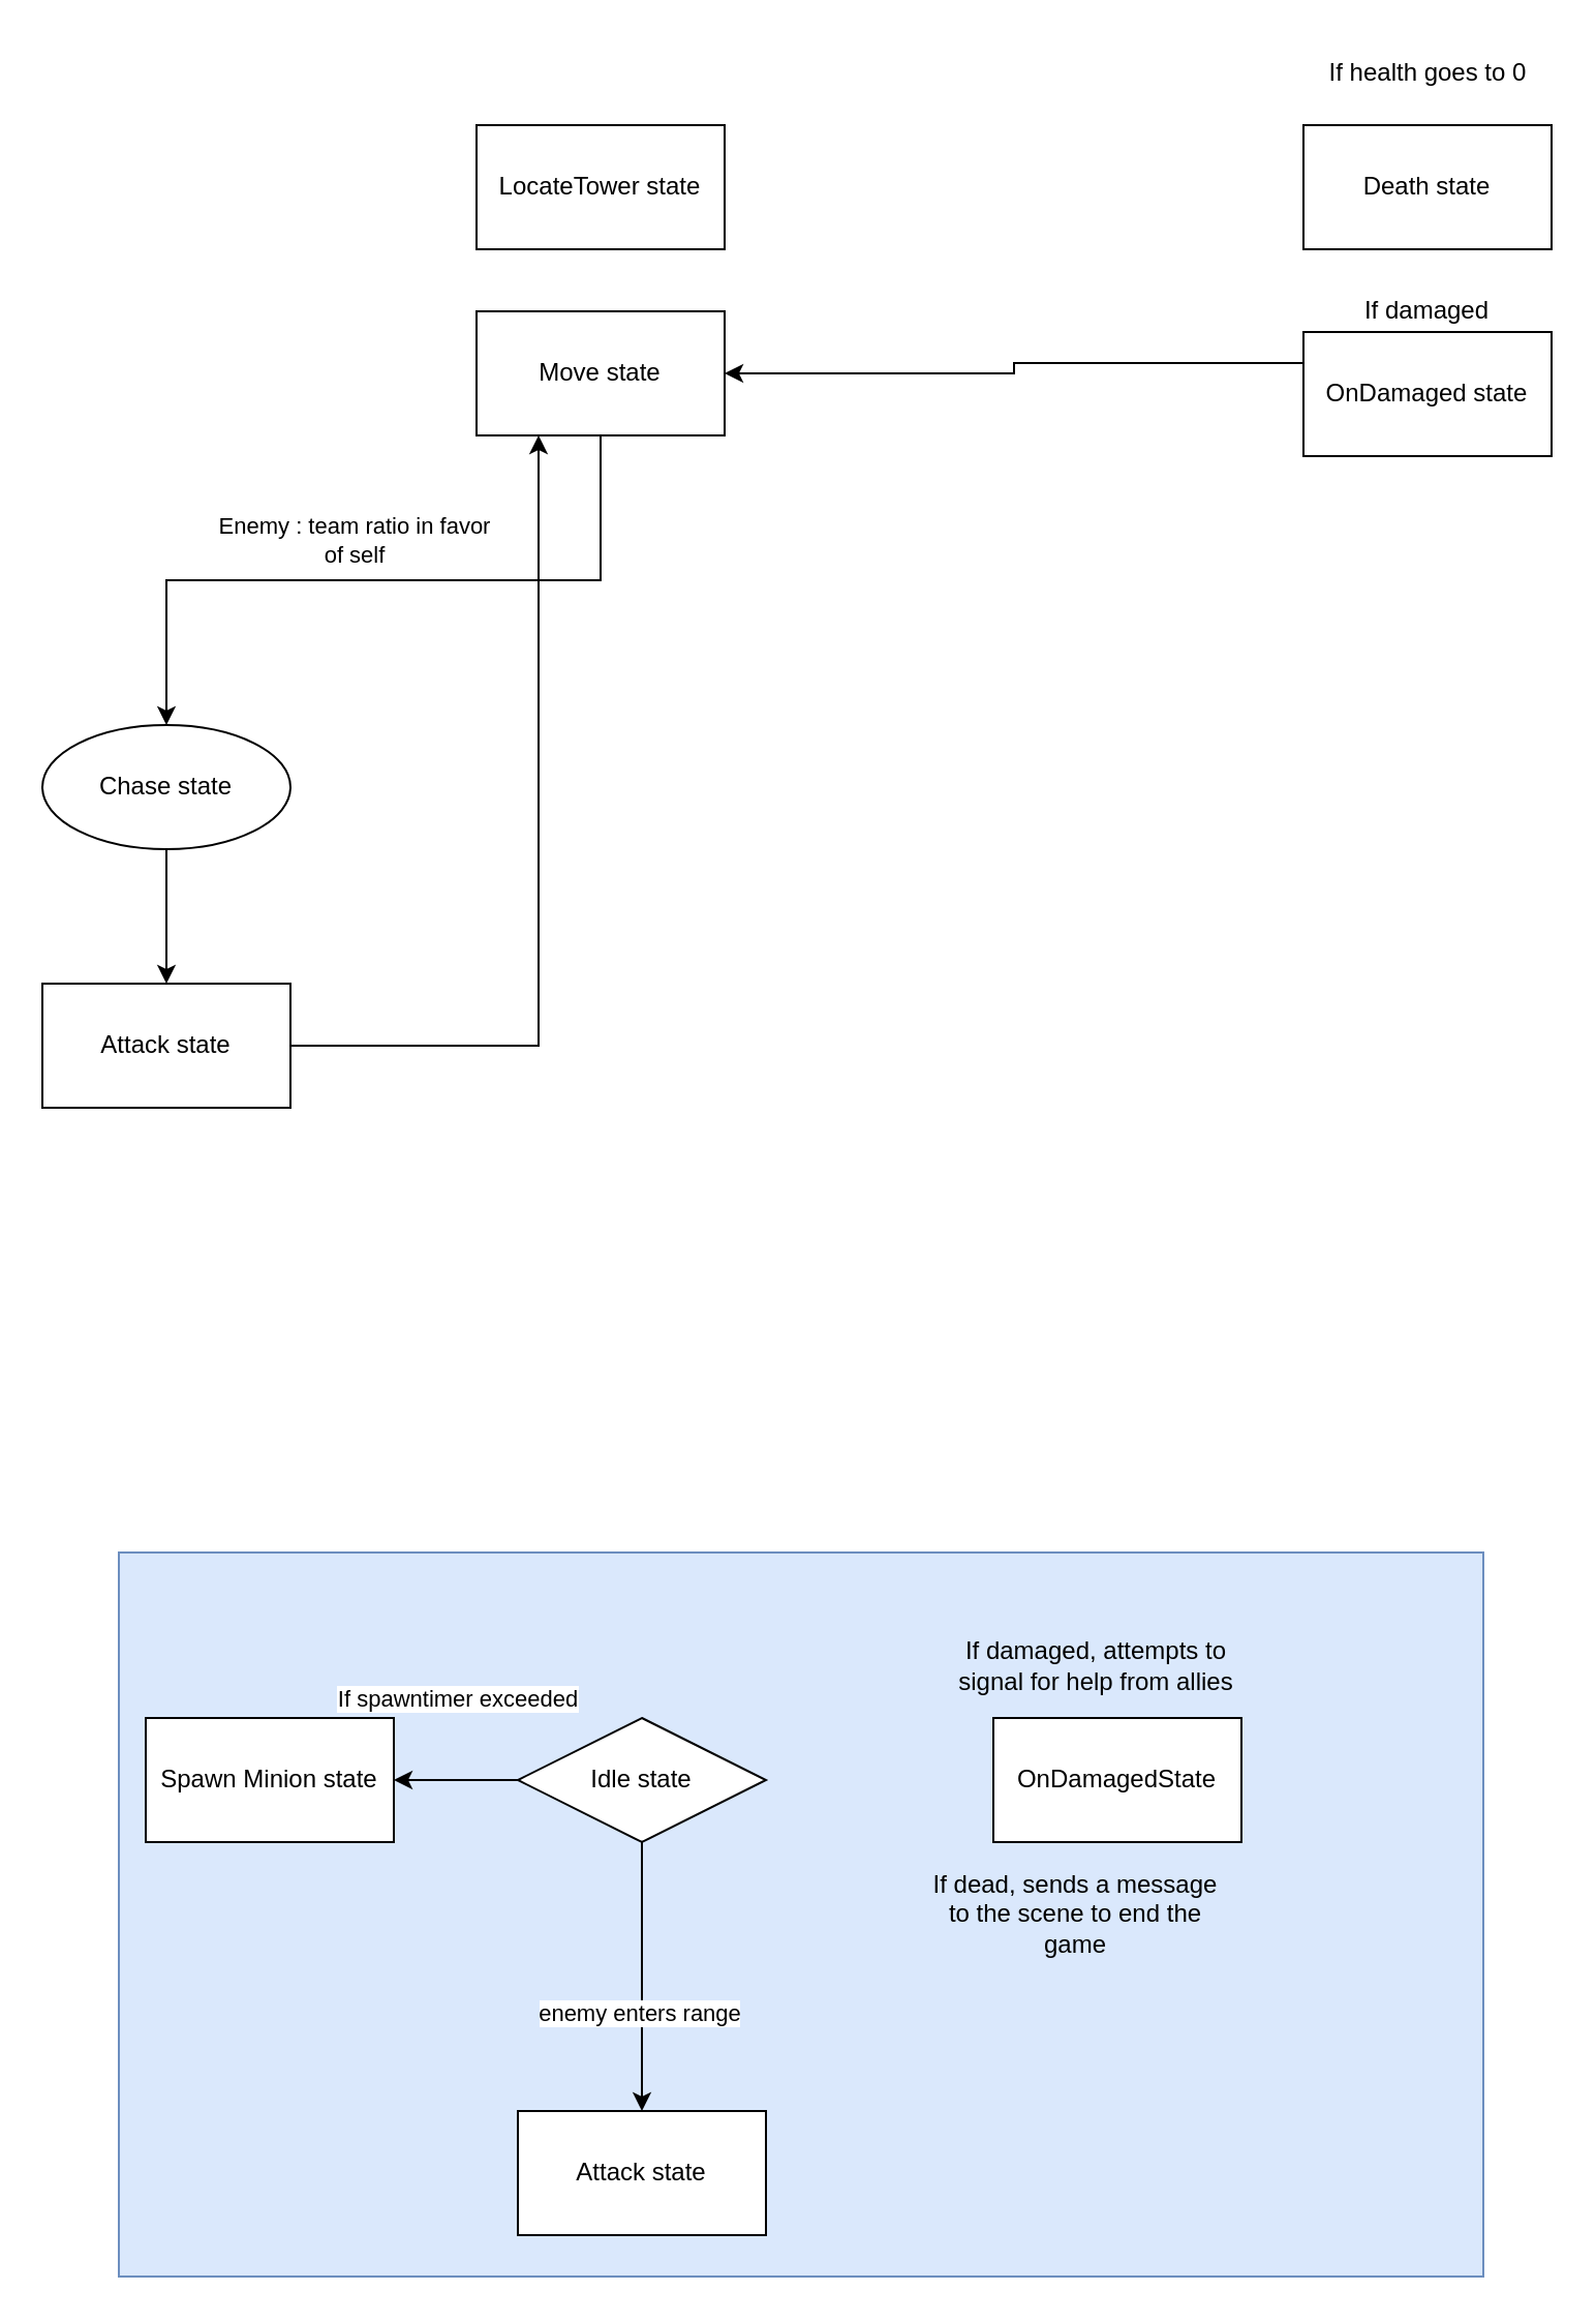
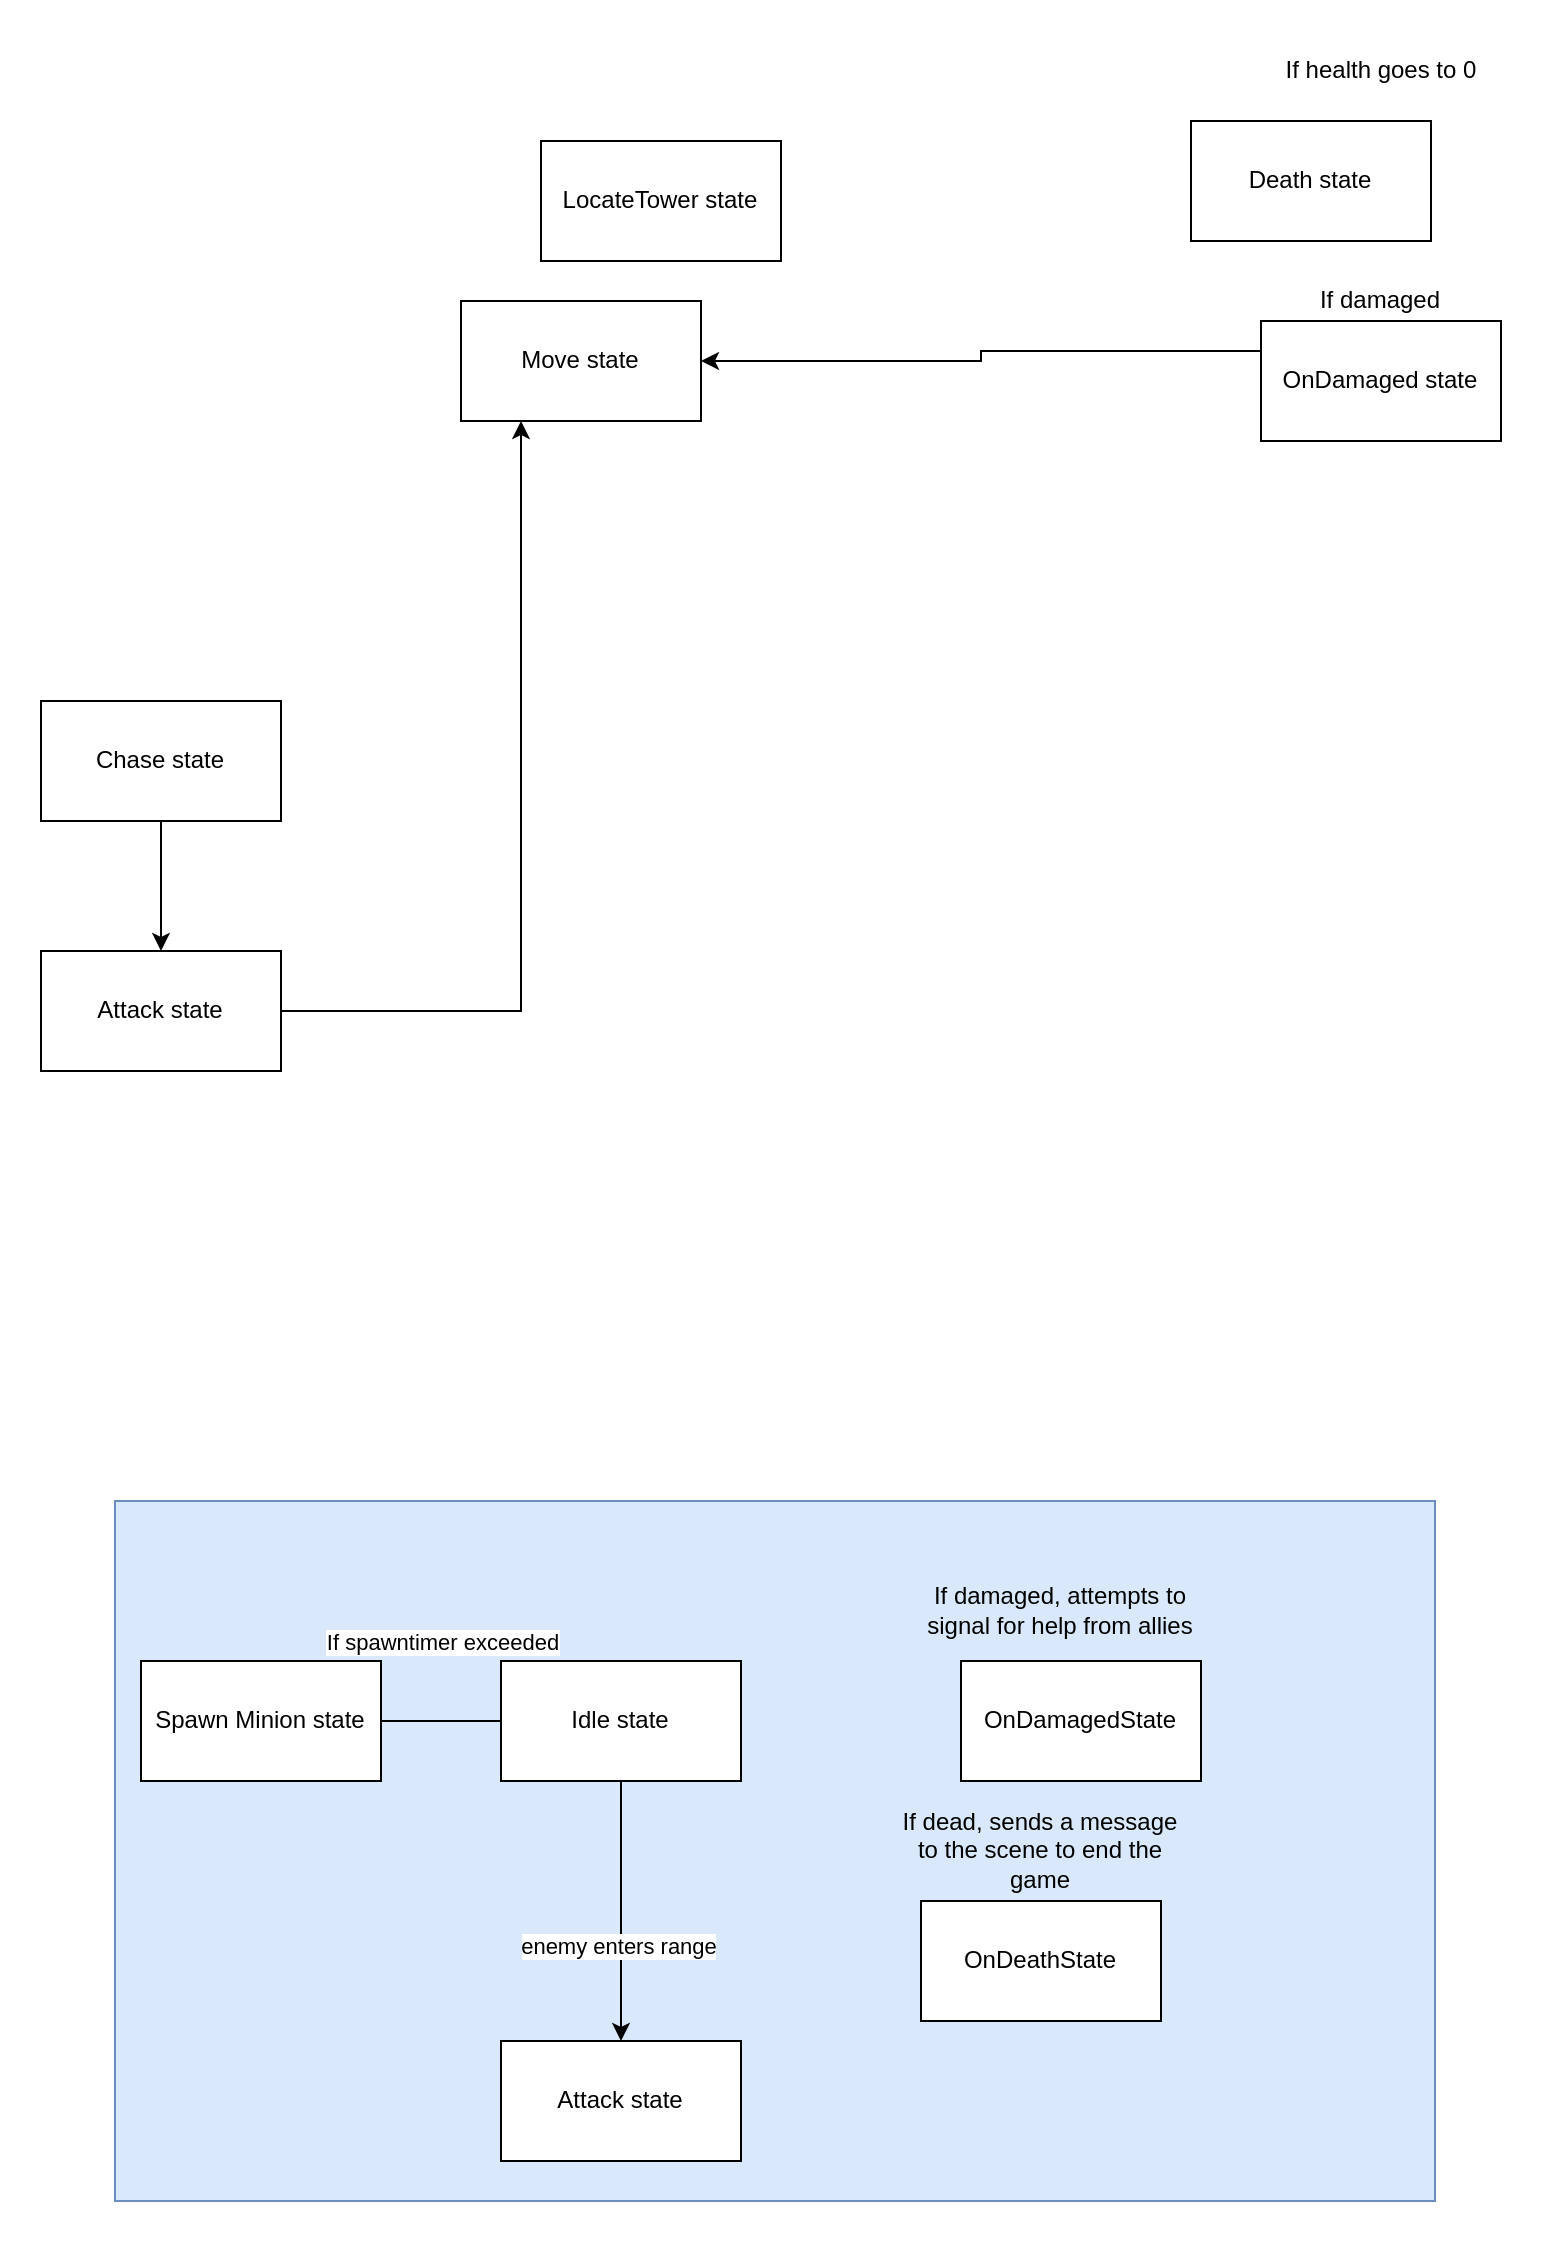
  <mxCell id="0" />
  <mxCell id="1" parent="0" />
  <mxCell id="2" value="" style="rounded=0;whiteSpace=wrap;html=1;fillColor=#dae8fc;strokeColor=#6c8ebf;" vertex="1" parent="1"><mxGeometry x="57" y="750" width="660" height="350" as="geometry" /></mxCell>
- <mxCell id="3" style="edgeStyle=orthogonalEdgeStyle;rounded=0;orthogonalLoop=1;jettySize=auto;html=1;exitX=0.5;exitY=1;exitDx=0;exitDy=0;entryX=0.5;entryY=0;entryDx=0;entryDy=0;" edge="1" parent="1" source="5" target="7"><mxGeometry relative="1" as="geometry" /></mxCell>
- <mxCell id="4" value="Enemy : team ratio in favor&lt;div&gt;of self&lt;/div&gt;" style="edgeLabel;html=1;align=center;verticalAlign=middle;resizable=0;points=[];" vertex="1" connectable="0" parent="3"><mxGeometry x="0.107" y="1" relative="1" as="geometry"><mxPoint x="4" y="-21" as="offset" /></mxGeometry></mxCell>
  <mxCell id="5" value="Move state" style="rounded=0;whiteSpace=wrap;html=1;" vertex="1" parent="1"><mxGeometry x="230" y="150" width="120" height="60" as="geometry" /></mxCell>
  <mxCell id="6" style="edgeStyle=orthogonalEdgeStyle;rounded=0;orthogonalLoop=1;jettySize=auto;html=1;exitX=0.5;exitY=1;exitDx=0;exitDy=0;entryX=0.5;entryY=0;entryDx=0;entryDy=0;" edge="1" parent="1" source="7" target="9"><mxGeometry relative="1" as="geometry" /></mxCell>
- <mxCell id="7" value="Chase state" style="ellipse;whiteSpace=wrap;html=1;" vertex="1" parent="1"><mxGeometry x="20" y="350" width="120" height="60" as="geometry" /></mxCell>
+ <mxCell id="7" value="Chase state" style="rounded=0;whiteSpace=wrap;html=1;" vertex="1" parent="1"><mxGeometry x="20" y="350" width="120" height="60" as="geometry" /></mxCell>
  <mxCell id="8" style="edgeStyle=orthogonalEdgeStyle;rounded=0;orthogonalLoop=1;jettySize=auto;html=1;exitX=1;exitY=0.5;exitDx=0;exitDy=0;entryX=0.25;entryY=1;entryDx=0;entryDy=0;" edge="1" parent="1" source="9" target="5"><mxGeometry relative="1" as="geometry" /></mxCell>
  <mxCell id="9" value="Attack state" style="rounded=0;whiteSpace=wrap;html=1;" vertex="1" parent="1"><mxGeometry x="20" y="475" width="120" height="60" as="geometry" /></mxCell>
- <mxCell id="10" value="LocateTower state" style="rounded=0;whiteSpace=wrap;html=1;" vertex="1" parent="1"><mxGeometry x="230" y="60" width="120" height="60" as="geometry" /></mxCell>
- <mxCell id="11" value="Death state" style="rounded=0;whiteSpace=wrap;html=1;" vertex="1" parent="1"><mxGeometry x="630" y="60" width="120" height="60" as="geometry" /></mxCell>
+ <mxCell id="10" value="LocateTower state" style="rounded=0;whiteSpace=wrap;html=1;" vertex="1" parent="1"><mxGeometry x="270" y="70" width="120" height="60" as="geometry" /></mxCell>
+ <mxCell id="11" value="Death state" style="rounded=0;whiteSpace=wrap;html=1;" vertex="1" parent="1"><mxGeometry x="595" y="60" width="120" height="60" as="geometry" /></mxCell>
  <mxCell id="12" value="If health goes to 0" style="text;html=1;align=center;verticalAlign=middle;resizable=0;points=[];autosize=1;strokeColor=none;fillColor=none;" vertex="1" parent="1"><mxGeometry x="630" y="20" width="120" height="30" as="geometry" /></mxCell>
  <mxCell id="13" style="edgeStyle=orthogonalEdgeStyle;rounded=0;orthogonalLoop=1;jettySize=auto;html=1;exitX=0;exitY=0.25;exitDx=0;exitDy=0;entryX=1;entryY=0.5;entryDx=0;entryDy=0;" edge="1" parent="1" source="14" target="5"><mxGeometry relative="1" as="geometry" /></mxCell>
  <mxCell id="14" value="OnDamaged state" style="rounded=0;whiteSpace=wrap;html=1;" vertex="1" parent="1"><mxGeometry x="630" y="160" width="120" height="60" as="geometry" /></mxCell>
  <mxCell id="15" value="If damaged" style="text;html=1;align=center;verticalAlign=middle;whiteSpace=wrap;rounded=0;" vertex="1" parent="1"><mxGeometry x="645" y="130" width="90" height="40" as="geometry" /></mxCell>
  <mxCell id="16" style="edgeStyle=orthogonalEdgeStyle;rounded=0;orthogonalLoop=1;jettySize=auto;html=1;exitX=0.5;exitY=1;exitDx=0;exitDy=0;entryX=0.5;entryY=0;entryDx=0;entryDy=0;" edge="1" parent="1" source="20" target="21"><mxGeometry relative="1" as="geometry" /></mxCell>
  <mxCell id="17" value="enemy enters range" style="edgeLabel;html=1;align=center;verticalAlign=middle;resizable=0;points=[];" vertex="1" connectable="0" parent="16"><mxGeometry x="0.263" y="-2" relative="1" as="geometry"><mxPoint as="offset" /></mxGeometry></mxCell>
- <mxCell id="18" style="edgeStyle=orthogonalEdgeStyle;rounded=0;orthogonalLoop=1;jettySize=auto;html=1;exitX=0;exitY=0.5;exitDx=0;exitDy=0;" edge="1" parent="1" source="20" target="24"><mxGeometry relative="1" as="geometry" /></mxCell>
+ <mxCell id="18" style="edgeStyle=orthogonalEdgeStyle;rounded=0;orthogonalLoop=1;jettySize=auto;html=1;exitX=0;exitY=0.5;exitDx=0;exitDy=0;endArrow=none;" edge="1" parent="1" source="20" target="24"><mxGeometry relative="1" as="geometry" /></mxCell>
  <mxCell id="19" value="If spawntimer exceeded" style="edgeLabel;html=1;align=center;verticalAlign=middle;resizable=0;points=[];" vertex="1" connectable="0" parent="18"><mxGeometry x="0.146" y="4" relative="1" as="geometry"><mxPoint x="4" y="-44" as="offset" /></mxGeometry></mxCell>
- <mxCell id="20" value="Idle state" style="rhombus;whiteSpace=wrap;html=1;" vertex="1" parent="1"><mxGeometry x="250" y="830" width="120" height="60" as="geometry" /></mxCell>
+ <mxCell id="20" value="Idle state" style="rounded=0;whiteSpace=wrap;html=1;" vertex="1" parent="1"><mxGeometry x="250" y="830" width="120" height="60" as="geometry" /></mxCell>
  <mxCell id="21" value="Attack state" style="rounded=0;whiteSpace=wrap;html=1;" vertex="1" parent="1"><mxGeometry x="250" y="1020" width="120" height="60" as="geometry" /></mxCell>
  <mxCell id="22" value="OnDamagedState" style="rounded=0;whiteSpace=wrap;html=1;" vertex="1" parent="1"><mxGeometry x="480" y="830" width="120" height="60" as="geometry" /></mxCell>
  <mxCell id="23" value="If damaged, attempts to signal for help from allies" style="text;html=1;align=center;verticalAlign=middle;whiteSpace=wrap;rounded=0;" vertex="1" parent="1"><mxGeometry x="460" y="790" width="140" height="30" as="geometry" /></mxCell>
  <mxCell id="24" value="Spawn Minion state" style="rounded=0;whiteSpace=wrap;html=1;" vertex="1" parent="1"><mxGeometry x="70" y="830" width="120" height="60" as="geometry" /></mxCell>
+ <mxCell id="25" value="OnDeathState" style="rounded=0;whiteSpace=wrap;html=1;" vertex="1" parent="1"><mxGeometry x="460" y="950" width="120" height="60" as="geometry" /></mxCell>
  <mxCell id="26" value="If dead, sends a message to the scene to end the game" style="text;html=1;align=center;verticalAlign=middle;whiteSpace=wrap;rounded=0;" vertex="1" parent="1"><mxGeometry x="450" y="910" width="140" height="30" as="geometry" /></mxCell>
